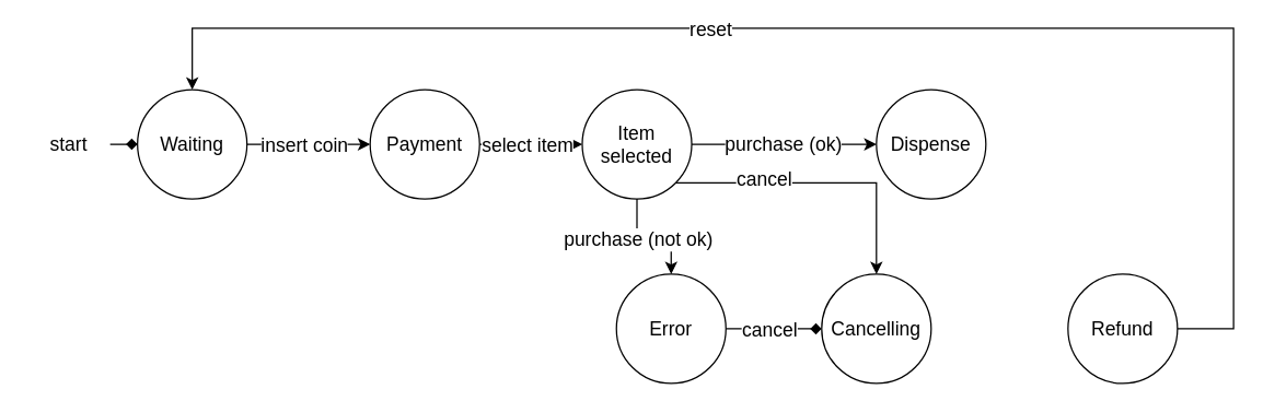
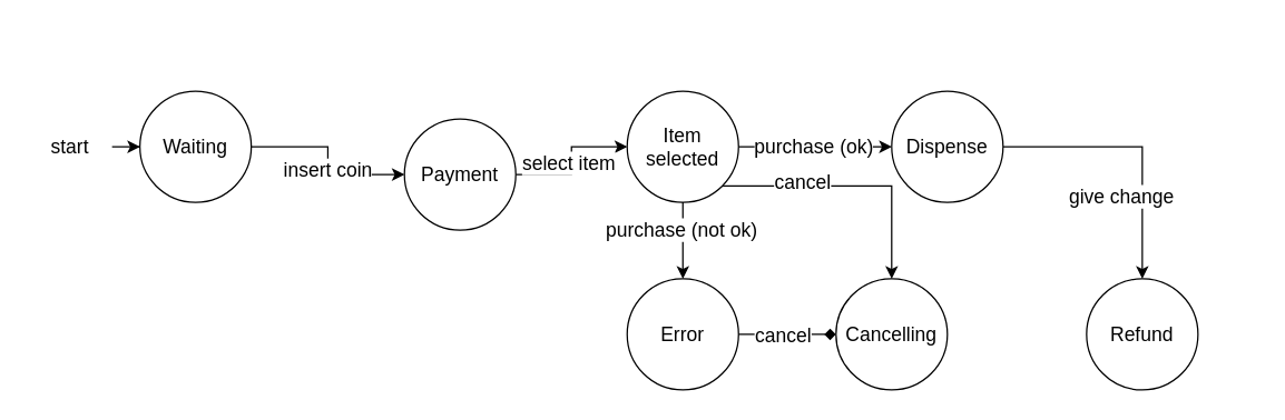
  <mxCell id="0" />
  <mxCell id="1" parent="0" />
- <mxCell id="2" value="" style="edgeStyle=orthogonalEdgeStyle;rounded=0;orthogonalLoop=1;jettySize=auto;html=1;endArrow=diamond;" edge="1" parent="1" source="3" target="6"><mxGeometry relative="1" as="geometry" /></mxCell>
+ <mxCell id="2" value="" style="edgeStyle=orthogonalEdgeStyle;rounded=0;orthogonalLoop=1;jettySize=auto;html=1;" edge="1" parent="1" source="3" target="6"><mxGeometry relative="1" as="geometry" /></mxCell>
  <mxCell id="3" value="&lt;font style=&quot;font-size: 14px;&quot;&gt;start&lt;/font&gt;" style="text;html=1;align=center;verticalAlign=middle;whiteSpace=wrap;rounded=0;" vertex="1" parent="1"><mxGeometry x="20" y="90" width="60" height="30" as="geometry" /></mxCell>
  <mxCell id="4" value="" style="edgeStyle=orthogonalEdgeStyle;rounded=0;orthogonalLoop=1;jettySize=auto;html=1;" edge="1" parent="1" source="6" target="9"><mxGeometry relative="1" as="geometry" /></mxCell>
  <mxCell id="5" value="&lt;font style=&quot;font-size: 14px;&quot;&gt;insert coin&lt;/font&gt;" style="edgeLabel;html=1;align=center;verticalAlign=middle;resizable=0;points=[];" vertex="1" connectable="0" parent="4"><mxGeometry x="0.033" y="4" relative="1" as="geometry"><mxPoint x="-5" y="4" as="offset" /></mxGeometry></mxCell>
  <mxCell id="6" value="&lt;font style=&quot;font-size: 14px;&quot;&gt;Waiting&lt;/font&gt;" style="ellipse;whiteSpace=wrap;html=1;aspect=fixed;" vertex="1" parent="1"><mxGeometry x="100" y="65" width="80" height="80" as="geometry" /></mxCell>
  <mxCell id="7" value="" style="edgeStyle=orthogonalEdgeStyle;rounded=0;orthogonalLoop=1;jettySize=auto;html=1;" edge="1" parent="1" source="9" target="16"><mxGeometry relative="1" as="geometry" /></mxCell>
  <mxCell id="8" value="&lt;font style=&quot;font-size: 14px;&quot;&gt;select item&lt;/font&gt;" style="edgeLabel;html=1;align=center;verticalAlign=middle;resizable=0;points=[];" vertex="1" connectable="0" parent="7"><mxGeometry x="-0.025" relative="1" as="geometry"><mxPoint x="-3" as="offset" /></mxGeometry></mxCell>
- <mxCell id="9" value="&lt;font style=&quot;font-size: 14px;&quot;&gt;Payment&lt;/font&gt;" style="ellipse;whiteSpace=wrap;html=1;aspect=fixed;" vertex="1" parent="1"><mxGeometry x="270" y="65" width="80" height="80" as="geometry" /></mxCell>
+ <mxCell id="9" value="&lt;font style=&quot;font-size: 14px;&quot;&gt;Payment&lt;/font&gt;" style="ellipse;whiteSpace=wrap;html=1;aspect=fixed;" vertex="1" parent="1"><mxGeometry x="290" y="85" width="80" height="80" as="geometry" /></mxCell>
  <mxCell id="10" value="" style="edgeStyle=orthogonalEdgeStyle;rounded=0;orthogonalLoop=1;jettySize=auto;html=1;" edge="1" parent="1" source="16" target="19"><mxGeometry relative="1" as="geometry" /></mxCell>
  <mxCell id="11" value="&lt;font style=&quot;font-size: 14px;&quot;&gt;purchase (ok)&lt;/font&gt;" style="edgeLabel;html=1;align=center;verticalAlign=middle;resizable=0;points=[];" vertex="1" connectable="0" parent="10"><mxGeometry x="0.025" y="1" relative="1" as="geometry"><mxPoint x="-3" as="offset" /></mxGeometry></mxCell>
  <mxCell id="12" value="" style="edgeStyle=orthogonalEdgeStyle;rounded=0;orthogonalLoop=1;jettySize=auto;html=1;" edge="1" parent="1" source="16" target="22"><mxGeometry relative="1" as="geometry" /></mxCell>
  <mxCell id="13" value="&lt;font style=&quot;font-size: 14px;&quot;&gt;purchase (not ok)&lt;/font&gt;" style="edgeLabel;html=1;align=center;verticalAlign=middle;resizable=0;points=[];" vertex="1" connectable="0" parent="12"><mxGeometry x="-0.305" y="-2" relative="1" as="geometry"><mxPoint as="offset" /></mxGeometry></mxCell>
  <mxCell id="14" style="edgeStyle=orthogonalEdgeStyle;rounded=0;orthogonalLoop=1;jettySize=auto;html=1;exitX=1;exitY=1;exitDx=0;exitDy=0;entryX=0.5;entryY=0;entryDx=0;entryDy=0;" edge="1" parent="1" source="16" target="23"><mxGeometry relative="1" as="geometry" /></mxCell>
  <mxCell id="15" value="&lt;font style=&quot;font-size: 14px;&quot;&gt;cancel&lt;/font&gt;" style="edgeLabel;html=1;align=center;verticalAlign=middle;resizable=0;points=[];" vertex="1" connectable="0" parent="14"><mxGeometry x="-0.398" y="-2" relative="1" as="geometry"><mxPoint y="-5" as="offset" /></mxGeometry></mxCell>
- <mxCell id="16" value="&lt;font style=&quot;font-size: 14px;&quot;&gt;Item selected&lt;/font&gt;" style="ellipse;whiteSpace=wrap;html=1;aspect=fixed;" vertex="1" parent="1"><mxGeometry x="425" y="65" width="80" height="80" as="geometry" /></mxCell>
+ <mxCell id="16" value="&lt;font style=&quot;font-size: 14px;&quot;&gt;Item selected&lt;/font&gt;" style="ellipse;whiteSpace=wrap;html=1;aspect=fixed;" vertex="1" parent="1"><mxGeometry x="450" y="65" width="80" height="80" as="geometry" /></mxCell>
+ <mxCell id="17" style="edgeStyle=orthogonalEdgeStyle;rounded=0;orthogonalLoop=1;jettySize=auto;html=1;exitX=1;exitY=0.5;exitDx=0;exitDy=0;entryX=0.5;entryY=0;entryDx=0;entryDy=0;" edge="1" parent="1" source="19" target="26"><mxGeometry relative="1" as="geometry" /></mxCell>
+ <mxCell id="18" value="&lt;font style=&quot;font-size: 14px;&quot;&gt;give change&lt;/font&gt;" style="edgeLabel;html=1;align=center;verticalAlign=middle;resizable=0;points=[];" vertex="1" connectable="0" parent="17"><mxGeometry x="-0.609" relative="1" as="geometry"><mxPoint x="46" y="35" as="offset" /></mxGeometry></mxCell>
  <mxCell id="19" value="&lt;font style=&quot;font-size: 14px;&quot;&gt;Dispense&lt;/font&gt;" style="ellipse;whiteSpace=wrap;html=1;" vertex="1" parent="1"><mxGeometry x="640" y="65" width="80" height="80" as="geometry" /></mxCell>
  <mxCell id="20" value="" style="edgeStyle=orthogonalEdgeStyle;rounded=0;orthogonalLoop=1;jettySize=auto;html=1;endArrow=diamond;" edge="1" parent="1" source="22" target="23"><mxGeometry relative="1" as="geometry" /></mxCell>
  <mxCell id="21" value="&lt;font style=&quot;font-size: 14px;&quot;&gt;cancel&lt;/font&gt;" style="edgeLabel;html=1;align=center;verticalAlign=middle;resizable=0;points=[];" vertex="1" connectable="0" parent="20"><mxGeometry x="-0.267" y="-1" relative="1" as="geometry"><mxPoint x="5" y="-1" as="offset" /></mxGeometry></mxCell>
  <mxCell id="22" value="&lt;font style=&quot;font-size: 14px;&quot;&gt;Error&lt;/font&gt;" style="ellipse;whiteSpace=wrap;html=1;" vertex="1" parent="1"><mxGeometry x="450" y="200" width="80" height="80" as="geometry" /></mxCell>
  <mxCell id="23" value="&lt;font style=&quot;font-size: 14px;&quot;&gt;Cancelling&lt;/font&gt;" style="ellipse;whiteSpace=wrap;html=1;" vertex="1" parent="1"><mxGeometry x="600" y="200" width="80" height="80" as="geometry" /></mxCell>
- <mxCell id="24" style="edgeStyle=orthogonalEdgeStyle;rounded=0;orthogonalLoop=1;jettySize=auto;html=1;exitX=1;exitY=0.5;exitDx=0;exitDy=0;entryX=0.5;entryY=0;entryDx=0;entryDy=0;" edge="1" parent="1" source="26" target="6"><mxGeometry relative="1" as="geometry"><mxPoint x="140" y="0" as="targetPoint" /><Array as="points"><mxPoint x="901" y="240" /><mxPoint x="901" y="20" /><mxPoint x="140" y="20" /></Array></mxGeometry></mxCell>
- <mxCell id="25" value="&lt;font style=&quot;font-size: 14px;&quot;&gt;reset&lt;/font&gt;" style="edgeLabel;html=1;align=center;verticalAlign=middle;resizable=0;points=[];" vertex="1" connectable="0" parent="24"><mxGeometry x="0.207" y="1" relative="1" as="geometry"><mxPoint y="-1" as="offset" /></mxGeometry></mxCell>
  <mxCell id="26" value="&lt;font style=&quot;font-size: 14px;&quot;&gt;Refund&lt;/font&gt;" style="ellipse;whiteSpace=wrap;html=1;" vertex="1" parent="1"><mxGeometry x="780" y="200" width="80" height="80" as="geometry" /></mxCell>
